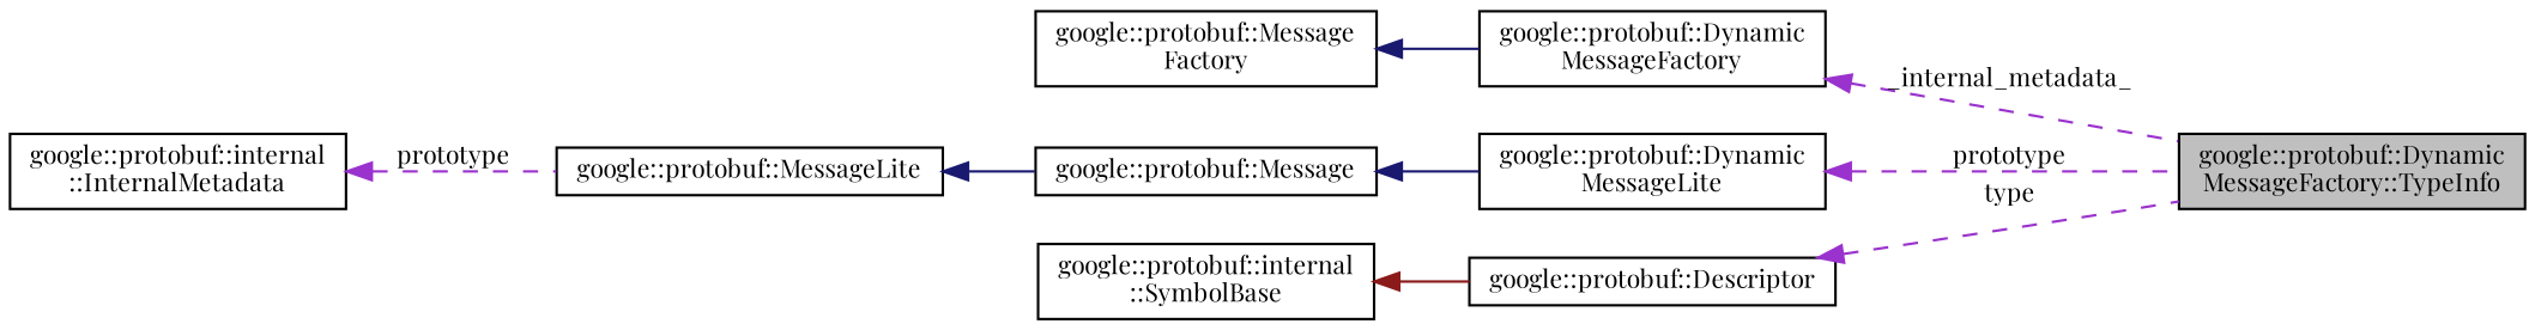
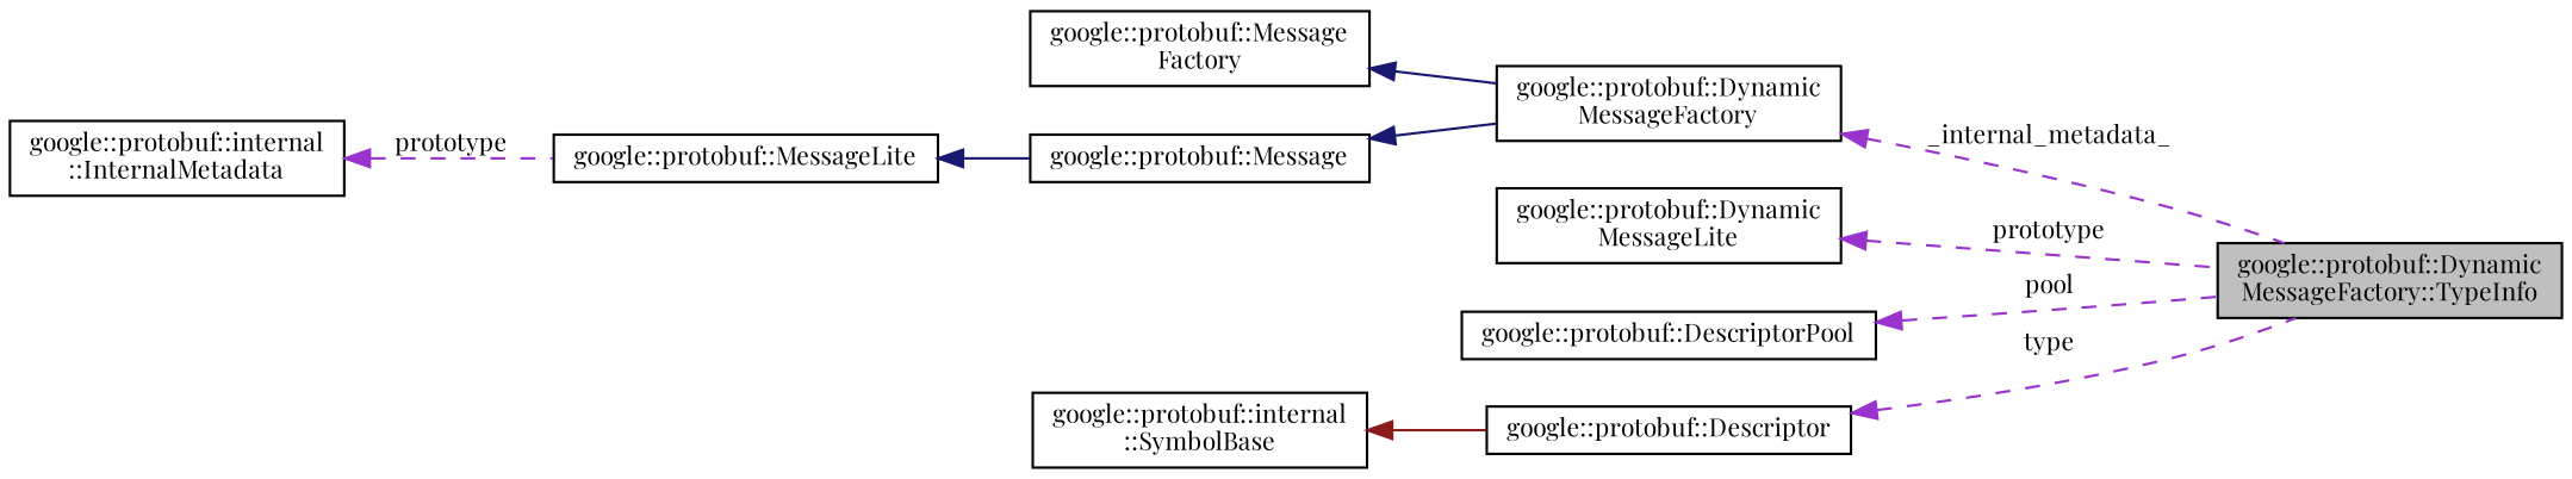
  digraph {
    fontname="Playfair Display"
    rankdir=LR
    node [color=black fillcolor=white fontname="Playfair Display" fontsize=10 shape=record style=filled]
    edge [color=darkorchid3 dir=back fontname="Playfair Display" fontsize=10 labelfontname=Helvetica labelfontsize=10 style=dashed]
    n1 [fillcolor=grey75 fontcolor=black height=0.2 label="google::protobuf::Dynamic\lMessageFactory::TypeInfo" width=0.4]
    n2 [height=0.2 label="google::protobuf::Dynamic\lMessageFactory" width=0.4]
    n3 [height=0.2 label="google::protobuf::Message\lFactory" width=0.4]
    n4 [height=0.2 label="google::protobuf::Dynamic\lMessageLite" width=0.4]
    n5 [height=0.2 label="google::protobuf::Message" width=0.4]
    n6 [height=0.2 label="google::protobuf::MessageLite" width=0.4]
    n7 [height=0.2 label="google::protobuf::internal\l::InternalMetadata" width=0.4]
+   n8 [height=0.2 label="google::protobuf::DescriptorPool" width=0.4]
    n9 [height=0.2 label="google::protobuf::Descriptor" width=0.4]
    n10 [height=0.2 label="google::protobuf::internal\l::SymbolBase" width=0.4]
    n2 -> n1 [label=" _internal_metadata_"]
    n3 -> n2 [color=midnightblue style=solid]
    n4 -> n1 [label=" prototype"]
-   n5 -> n4 [color=midnightblue style=solid]
+   n5 -> n2 [color=midnightblue style=solid]
    n6 -> n5 [color=midnightblue style=solid]
    n7 -> n6 [label=" prototype"]
+   n8 -> n1 [label=" pool"]
    n9 -> n1 [label=" type"]
    n10 -> n9 [color=firebrick4 style=solid]
  }
